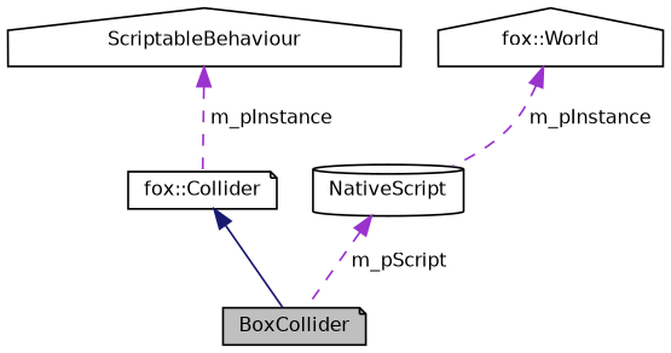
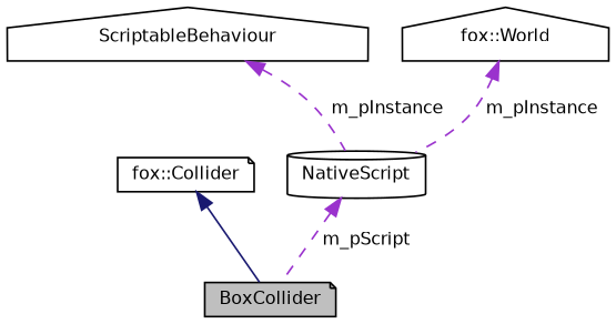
  digraph {
    node [color=black fillcolor=white fontname=Helvetica fontsize=10 shape=note style=filled]
    edge [color=darkorchid3 dir=back fontname=Helvetica fontsize=10 labelfontname=Helvetica labelfontsize=10 style=dashed]
    n1 [fillcolor=grey75 fontcolor=black height=0.2 label=BoxCollider width=0.4]
    n2 [height=0.2 label="fox::Collider" width=0.4]
    n3 [height=0.2 label=NativeScript shape=cylinder width=0.4]
    n4 [height=0.2 label="fox::World" shape=house width=0.4]
    n5 [height=0.2 label=ScriptableBehaviour shape=house width=0.4]
    n2 -> n1 [color=midnightblue style=solid]
    n3 -> n1 [label=" m_pScript"]
    n4 -> n3 [label=" m_pInstance"]
-   n5 -> n2 [label=" m_pInstance"]
+   n5 -> n3 [label=" m_pInstance"]
  }
